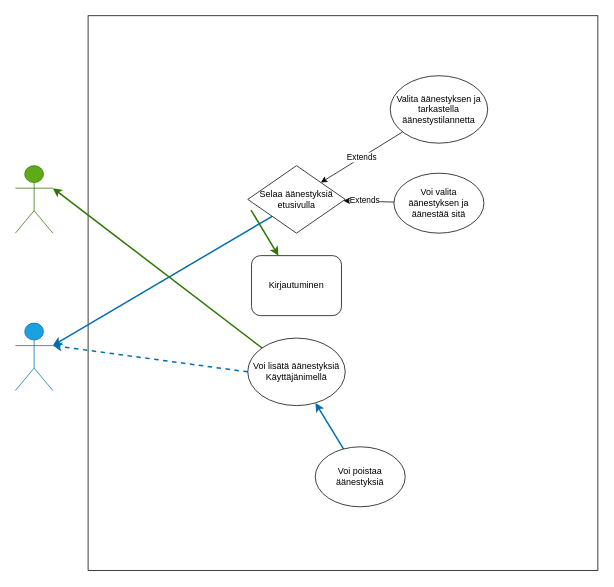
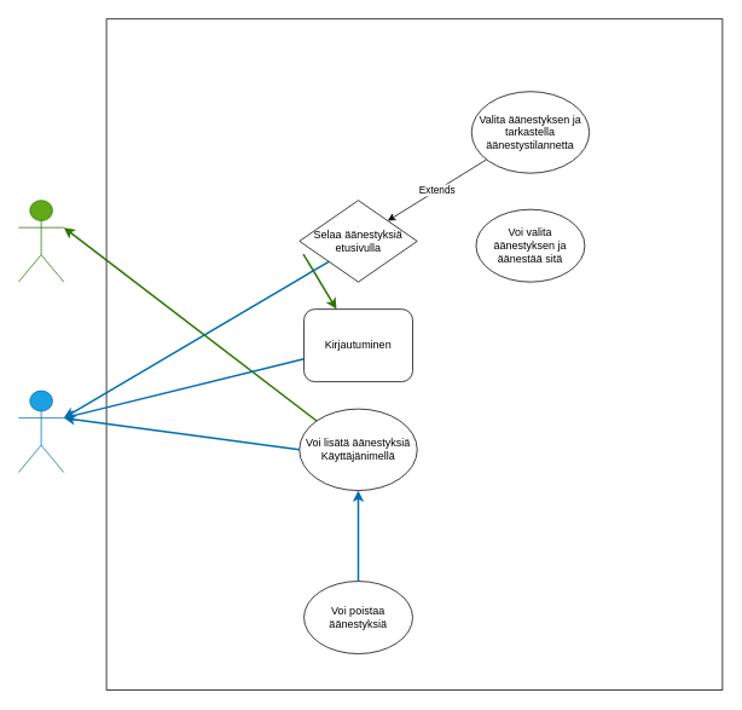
  <mxCell id="0" />
  <mxCell id="1" parent="0" />
  <mxCell id="2" value="Ylläpitäjä" style="shape=umlActor;verticalLabelPosition=bottom;verticalAlign=top;html=1;fillColor=#1ba1e2;strokeColor=#006EAF;fontColor=#ffffff;" parent="1" vertex="1"><mxGeometry x="20" y="430" width="50" height="90" as="geometry" /></mxCell>
  <mxCell id="3" value="Käyttäjä" style="shape=umlActor;verticalLabelPosition=bottom;verticalAlign=top;html=1;fillColor=#60a917;strokeColor=#2D7600;fontColor=#ffffff;" parent="1" vertex="1"><mxGeometry x="20" y="220" width="50" height="90" as="geometry" /></mxCell>
  <mxCell id="4" value="" style="rounded=0;whiteSpace=wrap;html=1;" parent="1" vertex="1"><mxGeometry x="117" y="20" width="680" height="740" as="geometry" /></mxCell>
  <mxCell id="5" style="rounded=0;orthogonalLoop=1;jettySize=auto;html=1;exitX=0.033;exitY=0.658;exitDx=0;exitDy=0;exitPerimeter=0;shadow=0;strokeWidth=2;fillColor=#60a917;strokeColor=#2D7600;" parent="1" source="7" target="19" edge="1"><mxGeometry relative="1" as="geometry" /></mxCell>
  <mxCell id="6" style="edgeStyle=none;rounded=0;orthogonalLoop=1;jettySize=auto;html=1;exitX=0;exitY=1;exitDx=0;exitDy=0;entryX=1;entryY=0.333;entryDx=0;entryDy=0;entryPerimeter=0;strokeColor=#006EAF;strokeWidth=2;fillColor=#1ba1e2;" parent="1" source="7" target="2" edge="1"><mxGeometry relative="1" as="geometry" /></mxCell>
  <mxCell id="7" value="Selaa äänestyksiä etusivulla" style="rhombus;whiteSpace=wrap;html=1;" parent="1" vertex="1"><mxGeometry x="330" y="220" width="130" height="90" as="geometry" /></mxCell>
  <mxCell id="8" value="Extends" style="rounded=0;orthogonalLoop=1;jettySize=auto;html=1;entryX=1;entryY=0;entryDx=0;entryDy=0;" parent="1" source="9" target="7" edge="1"><mxGeometry relative="1" as="geometry" /></mxCell>
  <mxCell id="9" value="Valita äänestyksen ja tarkastella äänestystilannetta" style="ellipse;whiteSpace=wrap;html=1;" parent="1" vertex="1"><mxGeometry x="520" y="100" width="130" height="90" as="geometry" /></mxCell>
- <mxCell id="10" style="edgeStyle=none;rounded=0;orthogonalLoop=1;jettySize=auto;html=1;" parent="1" source="12" target="7" edge="1"><mxGeometry relative="1" as="geometry" /></mxCell>
- <mxCell id="11" value="Extends" style="edgeLabel;html=1;align=center;verticalAlign=middle;resizable=0;points=[];" parent="10" vertex="1" connectable="0"><mxGeometry x="0.186" y="-2" relative="1" as="geometry"><mxPoint as="offset" /></mxGeometry></mxCell>
  <mxCell id="12" value="Voi valita äänestyksen ja äänestää sitä" style="ellipse;whiteSpace=wrap;html=1;" parent="1" vertex="1"><mxGeometry x="525" y="230" width="120" height="80" as="geometry" /></mxCell>
  <mxCell id="13" style="edgeStyle=none;rounded=0;orthogonalLoop=1;jettySize=auto;html=1;exitX=0;exitY=0;exitDx=0;exitDy=0;entryX=1;entryY=0.333;entryDx=0;entryDy=0;entryPerimeter=0;shadow=0;strokeColor=#2D7600;strokeWidth=2;fillColor=#60a917;" parent="1" source="15" target="3" edge="1"><mxGeometry relative="1" as="geometry" /></mxCell>
- <mxCell id="14" style="edgeStyle=none;rounded=0;orthogonalLoop=1;jettySize=auto;html=1;exitX=0;exitY=0.5;exitDx=0;exitDy=0;entryX=1;entryY=0.333;entryDx=0;entryDy=0;entryPerimeter=0;shadow=0;strokeColor=#006EAF;strokeWidth=2;fillColor=#1ba1e2;dashed=1;" parent="1" source="15" target="2" edge="1"><mxGeometry relative="1" as="geometry" /></mxCell>
+ <mxCell id="14" style="edgeStyle=none;rounded=0;orthogonalLoop=1;jettySize=auto;html=1;exitX=0;exitY=0.5;exitDx=0;exitDy=0;entryX=1;entryY=0.333;entryDx=0;entryDy=0;entryPerimeter=0;shadow=0;strokeColor=#006EAF;strokeWidth=2;fillColor=#1ba1e2;" parent="1" source="15" target="2" edge="1"><mxGeometry relative="1" as="geometry" /></mxCell>
  <mxCell id="15" value="Voi lisätä äänestyksiä Käyttäjänimellä" style="ellipse;whiteSpace=wrap;html=1;" parent="1" vertex="1"><mxGeometry x="330" y="450" width="130" height="90" as="geometry" /></mxCell>
  <mxCell id="16" style="edgeStyle=none;rounded=0;orthogonalLoop=1;jettySize=auto;html=1;strokeWidth=2;fillColor=#1ba1e2;strokeColor=#006EAF;" parent="1" source="17" target="15" edge="1"><mxGeometry relative="1" as="geometry" /></mxCell>
- <mxCell id="17" value="Voi poistaa äänestyksiä" style="ellipse;whiteSpace=wrap;html=1;" parent="1" vertex="1"><mxGeometry x="420" y="595" width="120" height="80" as="geometry" /></mxCell>
+ <mxCell id="17" value="Voi poistaa äänestyksiä" style="ellipse;whiteSpace=wrap;html=1;" parent="1" vertex="1"><mxGeometry x="335" y="640" width="120" height="80" as="geometry" /></mxCell>
+ <mxCell id="18" style="edgeStyle=none;rounded=0;orthogonalLoop=1;jettySize=auto;html=1;entryX=1;entryY=0.333;entryDx=0;entryDy=0;entryPerimeter=0;strokeWidth=2;fillColor=#1ba1e2;strokeColor=#006EAF;" parent="1" source="19" target="2" edge="1"><mxGeometry relative="1" as="geometry" /></mxCell>
  <mxCell id="19" value="Kirjautuminen" style="whiteSpace=wrap;html=1;rounded=1;" parent="1" vertex="1"><mxGeometry x="335" y="340" width="120" height="80" as="geometry" /></mxCell>
